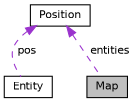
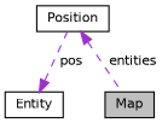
  digraph {
    node [color=black fillcolor=white fontname=Helvetica fontsize=10 shape=record style=filled]
    edge [color=darkorchid3 dir=back fontname=Helvetica fontsize=10 labelfontname=Helvetica labelfontsize=10 style=dashed]
    n1 [fillcolor=grey75 fontcolor=black height=0.2 label=Map width=0.4]
    n2 [height=0.2 label=Entity width=0.4]
    n3 [height=0.2 label=Position width=0.4]
    n3 -> n1 [label=" entities"]
-   n3 -> n2 [label=" pos"]
+   n2 -> n3 [label=" pos"]
  }
